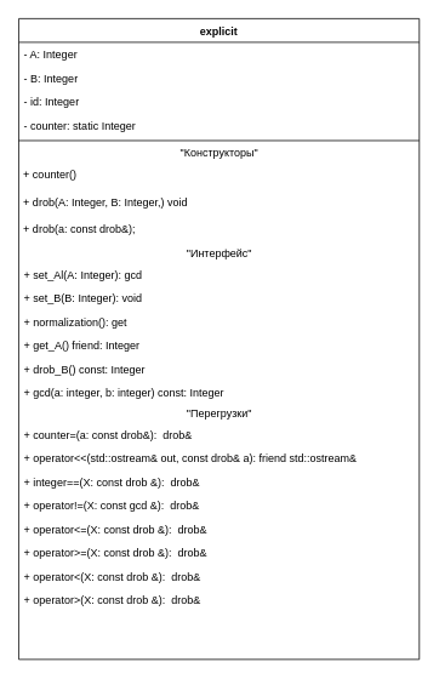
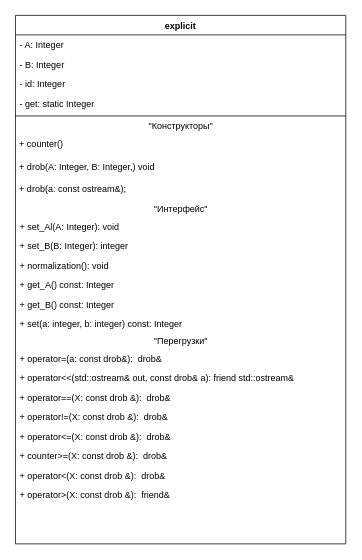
  <mxCell id="0" />
  <mxCell id="1" parent="0" />
  <mxCell id="2" value="explicit" style="swimlane;fontStyle=1;align=center;verticalAlign=top;childLayout=stackLayout;horizontal=1;startSize=26;horizontalStack=0;resizeParent=1;resizeLast=0;collapsible=1;marginBottom=0;rounded=0;shadow=0;strokeWidth=1;" parent="1" vertex="1"><mxGeometry x="20" y="20" width="440" height="704" as="geometry"><mxRectangle x="230" y="140" width="160" height="26" as="alternateBounds" /></mxGeometry></mxCell>
  <mxCell id="3" value="- A: Integer" style="text;align=left;verticalAlign=top;spacingLeft=4;spacingRight=4;overflow=hidden;rotatable=0;points=[[0,0.5],[1,0.5]];portConstraint=eastwest;" parent="2" vertex="1"><mxGeometry y="26" width="440" height="26" as="geometry" /></mxCell>
  <mxCell id="4" value="- B: Integer" style="text;align=left;verticalAlign=top;spacingLeft=4;spacingRight=4;overflow=hidden;rotatable=0;points=[[0,0.5],[1,0.5]];portConstraint=eastwest;rounded=0;shadow=0;html=0;" parent="2" vertex="1"><mxGeometry y="52" width="440" height="26" as="geometry" /></mxCell>
  <mxCell id="5" value="- id: Integer" style="text;align=left;verticalAlign=top;spacingLeft=4;spacingRight=4;overflow=hidden;rotatable=0;points=[[0,0.5],[1,0.5]];portConstraint=eastwest;rounded=0;shadow=0;html=0;" parent="2" vertex="1"><mxGeometry y="78" width="440" height="26" as="geometry" /></mxCell>
- <mxCell id="6" value="- counter: static Integer" style="text;align=left;verticalAlign=top;spacingLeft=4;spacingRight=4;overflow=hidden;rotatable=0;points=[[0,0.5],[1,0.5]];portConstraint=eastwest;rounded=0;shadow=0;html=0;" parent="2" vertex="1"><mxGeometry y="104" width="440" height="26" as="geometry" /></mxCell>
+ <mxCell id="6" value="- get: static Integer" style="text;align=left;verticalAlign=top;spacingLeft=4;spacingRight=4;overflow=hidden;rotatable=0;points=[[0,0.5],[1,0.5]];portConstraint=eastwest;rounded=0;shadow=0;html=0;" parent="2" vertex="1"><mxGeometry y="104" width="440" height="26" as="geometry" /></mxCell>
  <mxCell id="7" value="" style="line;html=1;strokeWidth=1;align=left;verticalAlign=middle;spacingTop=-1;spacingLeft=3;spacingRight=3;rotatable=0;labelPosition=right;points=[];portConstraint=eastwest;" parent="2" vertex="1"><mxGeometry y="130" width="440" height="8" as="geometry" /></mxCell>
  <mxCell id="8" value="&quot;Конструкторы&quot;" style="text;html=1;align=center;verticalAlign=middle;resizable=0;points=[];autosize=1;strokeColor=none;fillColor=none;" parent="2" vertex="1"><mxGeometry y="138" width="440" height="20" as="geometry" /></mxCell>
  <mxCell id="9" value="&amp;nbsp;+ counter()" style="text;whiteSpace=wrap;html=1;" parent="2" vertex="1"><mxGeometry y="158" width="440" height="30" as="geometry" /></mxCell>
  <mxCell id="10" value="&amp;nbsp;+ drob(A&lt;span&gt;: Integer, B: Integer,&lt;/span&gt;) void" style="text;whiteSpace=wrap;html=1;" parent="2" vertex="1"><mxGeometry y="188" width="440" height="30" as="geometry" /></mxCell>
- <mxCell id="11" value="&amp;nbsp;+ drob(a&lt;span&gt;: const drob&amp;amp;&lt;/span&gt;);" style="text;whiteSpace=wrap;html=1;" parent="2" vertex="1"><mxGeometry y="218" width="440" height="30" as="geometry" /></mxCell>
+ <mxCell id="11" value="&amp;nbsp;+ drob(a&lt;span&gt;: const ostream&amp;amp;&lt;/span&gt;);" style="text;whiteSpace=wrap;html=1;" parent="2" vertex="1"><mxGeometry y="218" width="440" height="30" as="geometry" /></mxCell>
  <mxCell id="12" value="&quot;Интерфейс&quot;" style="text;html=1;align=center;verticalAlign=middle;resizable=0;points=[];autosize=1;strokeColor=none;fillColor=none;" parent="2" vertex="1"><mxGeometry y="248" width="440" height="20" as="geometry" /></mxCell>
- <mxCell id="13" value="+ set_Al(A: Integer): gcd " style="text;strokeColor=none;fillColor=none;align=left;verticalAlign=top;spacingLeft=4;spacingRight=4;overflow=hidden;rotatable=0;points=[[0,0.5],[1,0.5]];portConstraint=eastwest;" parent="2" vertex="1"><mxGeometry y="268" width="440" height="26" as="geometry" /></mxCell>
- <mxCell id="14" value="+ set_B(B: Integer): void " style="text;strokeColor=none;fillColor=none;align=left;verticalAlign=top;spacingLeft=4;spacingRight=4;overflow=hidden;rotatable=0;points=[[0,0.5],[1,0.5]];portConstraint=eastwest;" parent="2" vertex="1"><mxGeometry y="294" width="440" height="26" as="geometry" /></mxCell>
- <mxCell id="15" value="+ normalization(): get " style="text;strokeColor=none;fillColor=none;align=left;verticalAlign=top;spacingLeft=4;spacingRight=4;overflow=hidden;rotatable=0;points=[[0,0.5],[1,0.5]];portConstraint=eastwest;" parent="2" vertex="1"><mxGeometry y="320" width="440" height="26" as="geometry" /></mxCell>
- <mxCell id="16" value="+ get_A() friend: Integer" style="text;strokeColor=none;fillColor=none;align=left;verticalAlign=top;spacingLeft=4;spacingRight=4;overflow=hidden;rotatable=0;points=[[0,0.5],[1,0.5]];portConstraint=eastwest;" parent="2" vertex="1"><mxGeometry y="346" width="440" height="26" as="geometry" /></mxCell>
- <mxCell id="17" value="+ drob_B() const: Integer        " style="text;strokeColor=none;fillColor=none;align=left;verticalAlign=top;spacingLeft=4;spacingRight=4;overflow=hidden;rotatable=0;points=[[0,0.5],[1,0.5]];portConstraint=eastwest;" parent="2" vertex="1"><mxGeometry y="372" width="440" height="26" as="geometry" /></mxCell>
- <mxCell id="18" value="+ gcd(a: integer, b: integer) const: Integer        " style="text;strokeColor=none;fillColor=none;align=left;verticalAlign=top;spacingLeft=4;spacingRight=4;overflow=hidden;rotatable=0;points=[[0,0.5],[1,0.5]];portConstraint=eastwest;" parent="2" vertex="1"><mxGeometry y="398" width="440" height="26" as="geometry" /></mxCell>
+ <mxCell id="13" value="+ set_Al(A: Integer): void " style="text;strokeColor=none;fillColor=none;align=left;verticalAlign=top;spacingLeft=4;spacingRight=4;overflow=hidden;rotatable=0;points=[[0,0.5],[1,0.5]];portConstraint=eastwest;" parent="2" vertex="1"><mxGeometry y="268" width="440" height="26" as="geometry" /></mxCell>
+ <mxCell id="14" value="+ set_B(B: Integer): integer " style="text;strokeColor=none;fillColor=none;align=left;verticalAlign=top;spacingLeft=4;spacingRight=4;overflow=hidden;rotatable=0;points=[[0,0.5],[1,0.5]];portConstraint=eastwest;" parent="2" vertex="1"><mxGeometry y="294" width="440" height="26" as="geometry" /></mxCell>
+ <mxCell id="15" value="+ normalization(): void " style="text;strokeColor=none;fillColor=none;align=left;verticalAlign=top;spacingLeft=4;spacingRight=4;overflow=hidden;rotatable=0;points=[[0,0.5],[1,0.5]];portConstraint=eastwest;" parent="2" vertex="1"><mxGeometry y="320" width="440" height="26" as="geometry" /></mxCell>
+ <mxCell id="16" value="+ get_A() const: Integer" style="text;strokeColor=none;fillColor=none;align=left;verticalAlign=top;spacingLeft=4;spacingRight=4;overflow=hidden;rotatable=0;points=[[0,0.5],[1,0.5]];portConstraint=eastwest;" parent="2" vertex="1"><mxGeometry y="346" width="440" height="26" as="geometry" /></mxCell>
+ <mxCell id="17" value="+ get_B() const: Integer        " style="text;strokeColor=none;fillColor=none;align=left;verticalAlign=top;spacingLeft=4;spacingRight=4;overflow=hidden;rotatable=0;points=[[0,0.5],[1,0.5]];portConstraint=eastwest;" parent="2" vertex="1"><mxGeometry y="372" width="440" height="26" as="geometry" /></mxCell>
+ <mxCell id="18" value="+ set(a: integer, b: integer) const: Integer        " style="text;strokeColor=none;fillColor=none;align=left;verticalAlign=top;spacingLeft=4;spacingRight=4;overflow=hidden;rotatable=0;points=[[0,0.5],[1,0.5]];portConstraint=eastwest;" parent="2" vertex="1"><mxGeometry y="398" width="440" height="26" as="geometry" /></mxCell>
  <mxCell id="19" value="&quot;Перегрузки&quot;" style="text;html=1;align=center;verticalAlign=middle;resizable=0;points=[];autosize=1;strokeColor=none;fillColor=none;" parent="2" vertex="1"><mxGeometry y="424" width="440" height="20" as="geometry" /></mxCell>
- <mxCell id="20" value="+ counter=(a: const drob&amp;):  drob&amp;" style="text;strokeColor=none;fillColor=none;align=left;verticalAlign=top;spacingLeft=4;spacingRight=4;overflow=hidden;rotatable=0;points=[[0,0.5],[1,0.5]];portConstraint=eastwest;" parent="2" vertex="1"><mxGeometry y="444" width="440" height="26" as="geometry" /></mxCell>
+ <mxCell id="20" value="+ operator=(a: const drob&amp;):  drob&amp;" style="text;strokeColor=none;fillColor=none;align=left;verticalAlign=top;spacingLeft=4;spacingRight=4;overflow=hidden;rotatable=0;points=[[0,0.5],[1,0.5]];portConstraint=eastwest;" parent="2" vertex="1"><mxGeometry y="444" width="440" height="26" as="geometry" /></mxCell>
  <mxCell id="21" value="+ operator&lt;&lt;(std::ostream&amp; out, const drob&amp; a): friend std::ostream&amp;" style="text;strokeColor=none;fillColor=none;align=left;verticalAlign=top;spacingLeft=4;spacingRight=4;overflow=hidden;rotatable=0;points=[[0,0.5],[1,0.5]];portConstraint=eastwest;" parent="2" vertex="1"><mxGeometry y="470" width="440" height="26" as="geometry" /></mxCell>
- <mxCell id="22" value="+ integer==(X: const drob &amp;):  drob&amp;" style="text;strokeColor=none;fillColor=none;align=left;verticalAlign=top;spacingLeft=4;spacingRight=4;overflow=hidden;rotatable=0;points=[[0,0.5],[1,0.5]];portConstraint=eastwest;" parent="2" vertex="1"><mxGeometry y="496" width="440" height="26" as="geometry" /></mxCell>
- <mxCell id="23" value="+ operator!=(X: const gcd &amp;):  drob&amp;" style="text;strokeColor=none;fillColor=none;align=left;verticalAlign=top;spacingLeft=4;spacingRight=4;overflow=hidden;rotatable=0;points=[[0,0.5],[1,0.5]];portConstraint=eastwest;" parent="2" vertex="1"><mxGeometry y="522" width="440" height="26" as="geometry" /></mxCell>
+ <mxCell id="22" value="+ operator==(X: const drob &amp;):  drob&amp;" style="text;strokeColor=none;fillColor=none;align=left;verticalAlign=top;spacingLeft=4;spacingRight=4;overflow=hidden;rotatable=0;points=[[0,0.5],[1,0.5]];portConstraint=eastwest;" parent="2" vertex="1"><mxGeometry y="496" width="440" height="26" as="geometry" /></mxCell>
+ <mxCell id="23" value="+ operator!=(X: const drob &amp;):  drob&amp;" style="text;strokeColor=none;fillColor=none;align=left;verticalAlign=top;spacingLeft=4;spacingRight=4;overflow=hidden;rotatable=0;points=[[0,0.5],[1,0.5]];portConstraint=eastwest;" parent="2" vertex="1"><mxGeometry y="522" width="440" height="26" as="geometry" /></mxCell>
  <mxCell id="24" value="+ operator&lt;=(X: const drob &amp;):  drob&amp;" style="text;strokeColor=none;fillColor=none;align=left;verticalAlign=top;spacingLeft=4;spacingRight=4;overflow=hidden;rotatable=0;points=[[0,0.5],[1,0.5]];portConstraint=eastwest;" parent="2" vertex="1"><mxGeometry y="548" width="440" height="26" as="geometry" /></mxCell>
- <mxCell id="25" value="+ operator&gt;=(X: const drob &amp;):  drob&amp;" style="text;strokeColor=none;fillColor=none;align=left;verticalAlign=top;spacingLeft=4;spacingRight=4;overflow=hidden;rotatable=0;points=[[0,0.5],[1,0.5]];portConstraint=eastwest;" parent="2" vertex="1"><mxGeometry y="574" width="440" height="26" as="geometry" /></mxCell>
+ <mxCell id="25" value="+ counter&gt;=(X: const drob &amp;):  drob&amp;" style="text;strokeColor=none;fillColor=none;align=left;verticalAlign=top;spacingLeft=4;spacingRight=4;overflow=hidden;rotatable=0;points=[[0,0.5],[1,0.5]];portConstraint=eastwest;" parent="2" vertex="1"><mxGeometry y="574" width="440" height="26" as="geometry" /></mxCell>
  <mxCell id="26" value="+ operator&lt;(X: const drob &amp;):  drob&amp;" style="text;strokeColor=none;fillColor=none;align=left;verticalAlign=top;spacingLeft=4;spacingRight=4;overflow=hidden;rotatable=0;points=[[0,0.5],[1,0.5]];portConstraint=eastwest;" parent="2" vertex="1"><mxGeometry y="600" width="440" height="26" as="geometry" /></mxCell>
- <mxCell id="27" value="+ operator&gt;(X: const drob &amp;):  drob&amp;" style="text;strokeColor=none;fillColor=none;align=left;verticalAlign=top;spacingLeft=4;spacingRight=4;overflow=hidden;rotatable=0;points=[[0,0.5],[1,0.5]];portConstraint=eastwest;" parent="2" vertex="1"><mxGeometry y="626" width="440" height="26" as="geometry" /></mxCell>
+ <mxCell id="27" value="+ operator&gt;(X: const drob &amp;):  friend&amp;" style="text;strokeColor=none;fillColor=none;align=left;verticalAlign=top;spacingLeft=4;spacingRight=4;overflow=hidden;rotatable=0;points=[[0,0.5],[1,0.5]];portConstraint=eastwest;" parent="2" vertex="1"><mxGeometry y="626" width="440" height="26" as="geometry" /></mxCell>
